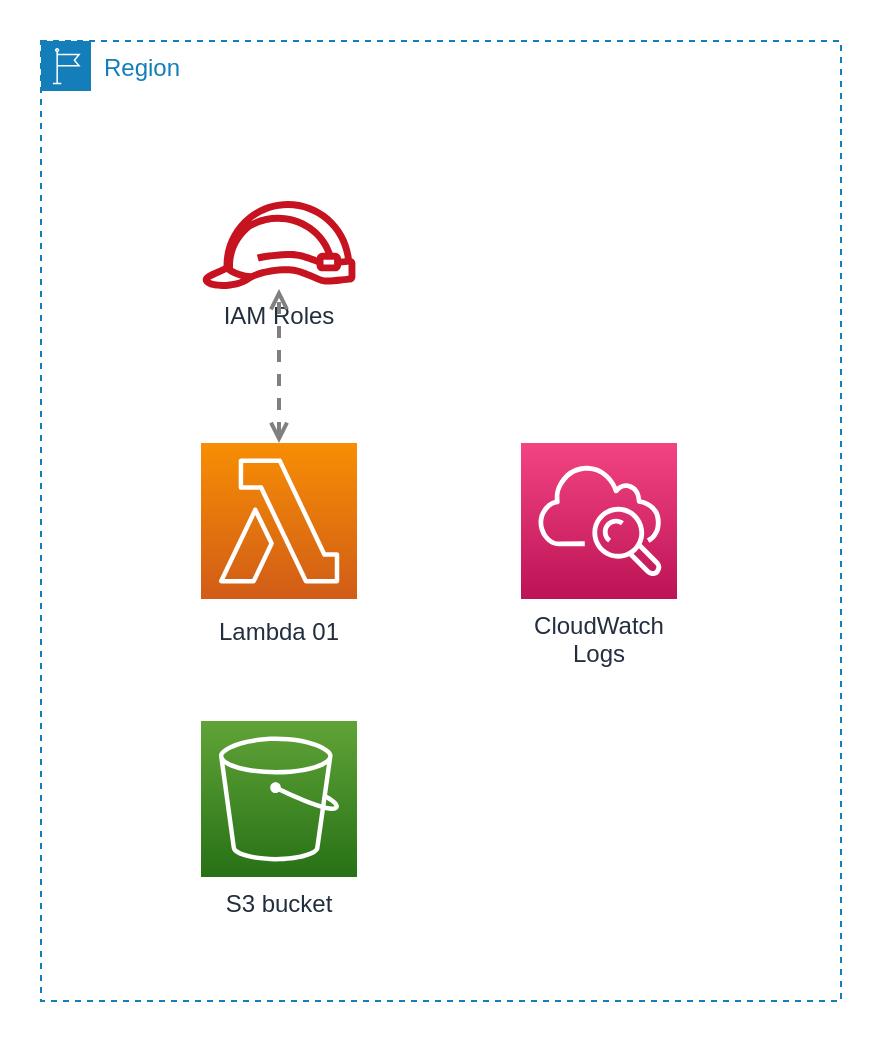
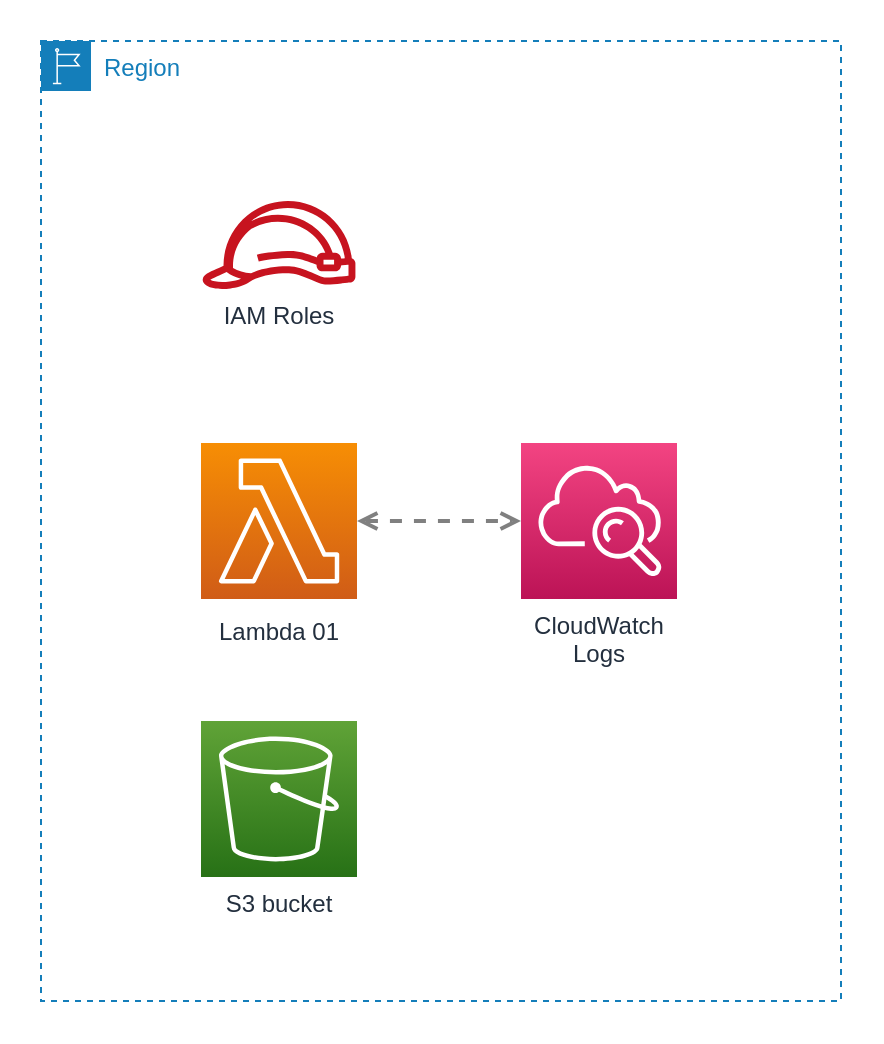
  <mxCell id="0" />
  <mxCell id="1" parent="0" />
  <mxCell id="2" value="Region" style="points=[[0,0],[0.25,0],[0.5,0],[0.75,0],[1,0],[1,0.25],[1,0.5],[1,0.75],[1,1],[0.75,1],[0.5,1],[0.25,1],[0,1],[0,0.75],[0,0.5],[0,0.25]];outlineConnect=0;gradientColor=none;html=1;whiteSpace=wrap;fontSize=12;fontStyle=0;container=1;pointerEvents=0;collapsible=0;recursiveResize=0;shape=mxgraph.aws4.group;grIcon=mxgraph.aws4.group_region;strokeColor=#147EBA;fillColor=none;verticalAlign=top;align=left;spacingLeft=30;fontColor=#147EBA;dashed=1;" parent="1" vertex="1"><mxGeometry x="20" y="20" width="400" height="480" as="geometry" /></mxCell>
  <mxCell id="3" value="S3 bucket" style="outlineConnect=0;fontColor=#232F3E;gradientColor=#60A337;gradientDirection=north;fillColor=#277116;strokeColor=#ffffff;dashed=0;verticalLabelPosition=bottom;verticalAlign=top;align=center;html=1;fontSize=12;fontStyle=0;aspect=fixed;shape=mxgraph.aws4.resourceIcon;resIcon=mxgraph.aws4.s3;labelBackgroundColor=#ffffff;" parent="2" vertex="1"><mxGeometry x="80.0" y="340" width="78" height="78" as="geometry" /></mxCell>
  <mxCell id="4" value="IAM Roles" style="outlineConnect=0;fontColor=#232F3E;gradientColor=none;fillColor=#C7131F;strokeColor=none;dashed=0;verticalLabelPosition=bottom;verticalAlign=top;align=center;html=1;fontSize=12;fontStyle=0;aspect=fixed;pointerEvents=1;shape=mxgraph.aws4.role;labelBackgroundColor=#ffffff;" parent="2" vertex="1"><mxGeometry x="80.0" y="80" width="78" height="44" as="geometry" /></mxCell>
- <mxCell id="5" style="rounded=0;orthogonalLoop=1;jettySize=auto;html=1;startArrow=open;startFill=0;endArrow=open;endFill=0;strokeWidth=2;strokeColor=#808080;dashed=1;" parent="2" source="7" target="4" edge="1"><mxGeometry relative="1" as="geometry" /></mxCell>
+ <mxCell id="5" style="rounded=0;orthogonalLoop=1;jettySize=auto;html=1;startArrow=open;startFill=0;endArrow=open;endFill=0;strokeWidth=2;strokeColor=#808080;dashed=1;" parent="2" source="7" target="6" edge="1"><mxGeometry relative="1" as="geometry" /></mxCell>
  <mxCell id="6" value="CloudWatch&lt;br&gt;Logs" style="outlineConnect=0;fontColor=#232F3E;gradientColor=#F34482;gradientDirection=north;fillColor=#BC1356;strokeColor=#ffffff;dashed=0;verticalLabelPosition=bottom;verticalAlign=top;align=center;html=1;fontSize=12;fontStyle=0;aspect=fixed;shape=mxgraph.aws4.resourceIcon;resIcon=mxgraph.aws4.cloudwatch;labelBackgroundColor=#ffffff;" parent="2" vertex="1"><mxGeometry x="240.0" y="201" width="78" height="78" as="geometry" /></mxCell>
  <mxCell id="7" value="Lambda 01" style="outlineConnect=0;fontColor=#232F3E;gradientColor=#F78E04;gradientDirection=north;fillColor=#D05C17;strokeColor=#ffffff;dashed=0;verticalLabelPosition=bottom;verticalAlign=top;align=center;html=1;fontSize=12;fontStyle=0;aspect=fixed;shape=mxgraph.aws4.resourceIcon;resIcon=mxgraph.aws4.lambda;labelBackgroundColor=#ffffff;spacingTop=3;" parent="2" vertex="1"><mxGeometry x="80" y="201" width="78" height="78" as="geometry" /></mxCell>
  <mxCell id="8" style="edgeStyle=none;rounded=0;orthogonalLoop=1;jettySize=auto;html=1;entryX=0.5;entryY=0;entryDx=0;entryDy=0;" parent="1" source="2" target="2" edge="1"><mxGeometry relative="1" as="geometry" /></mxCell>
